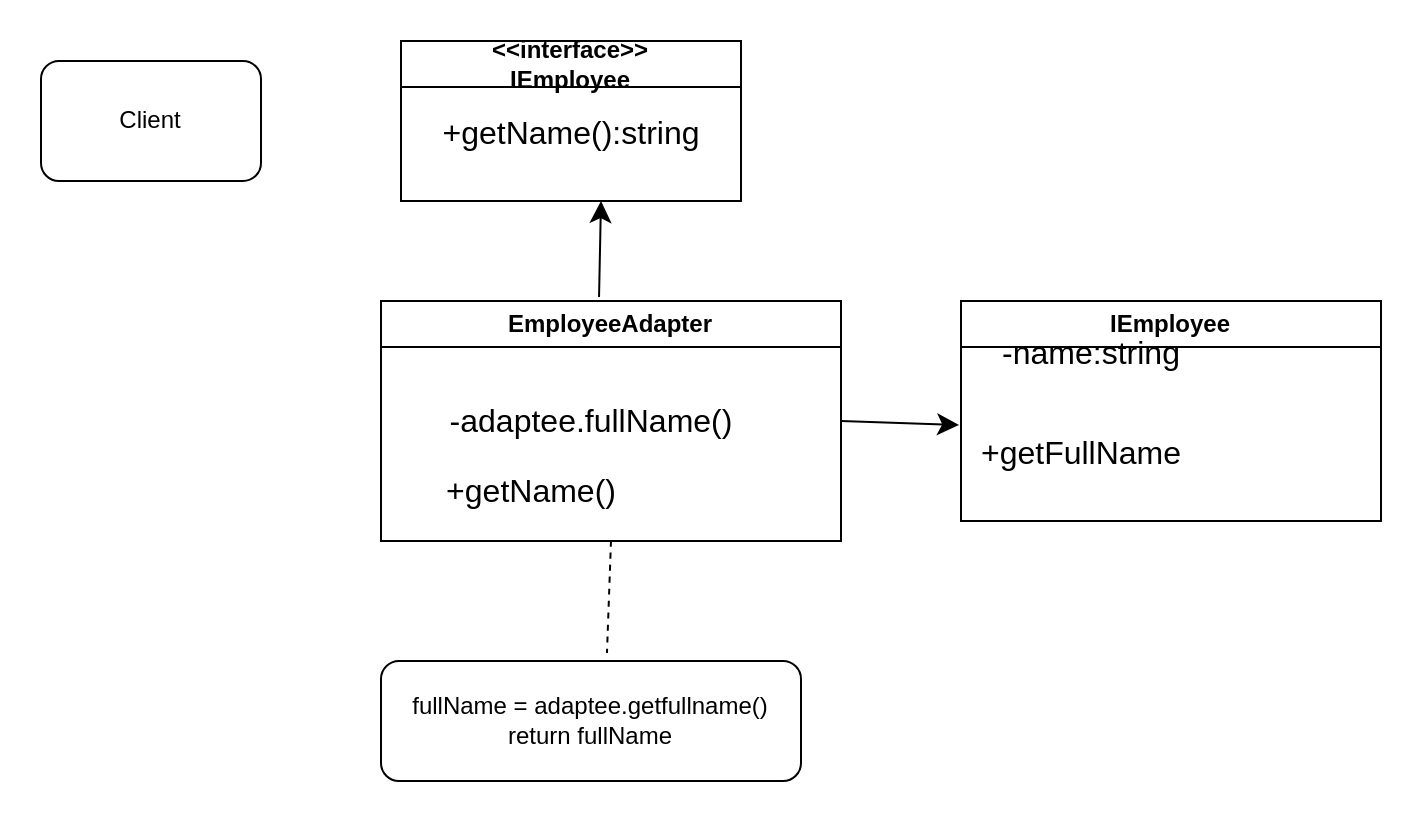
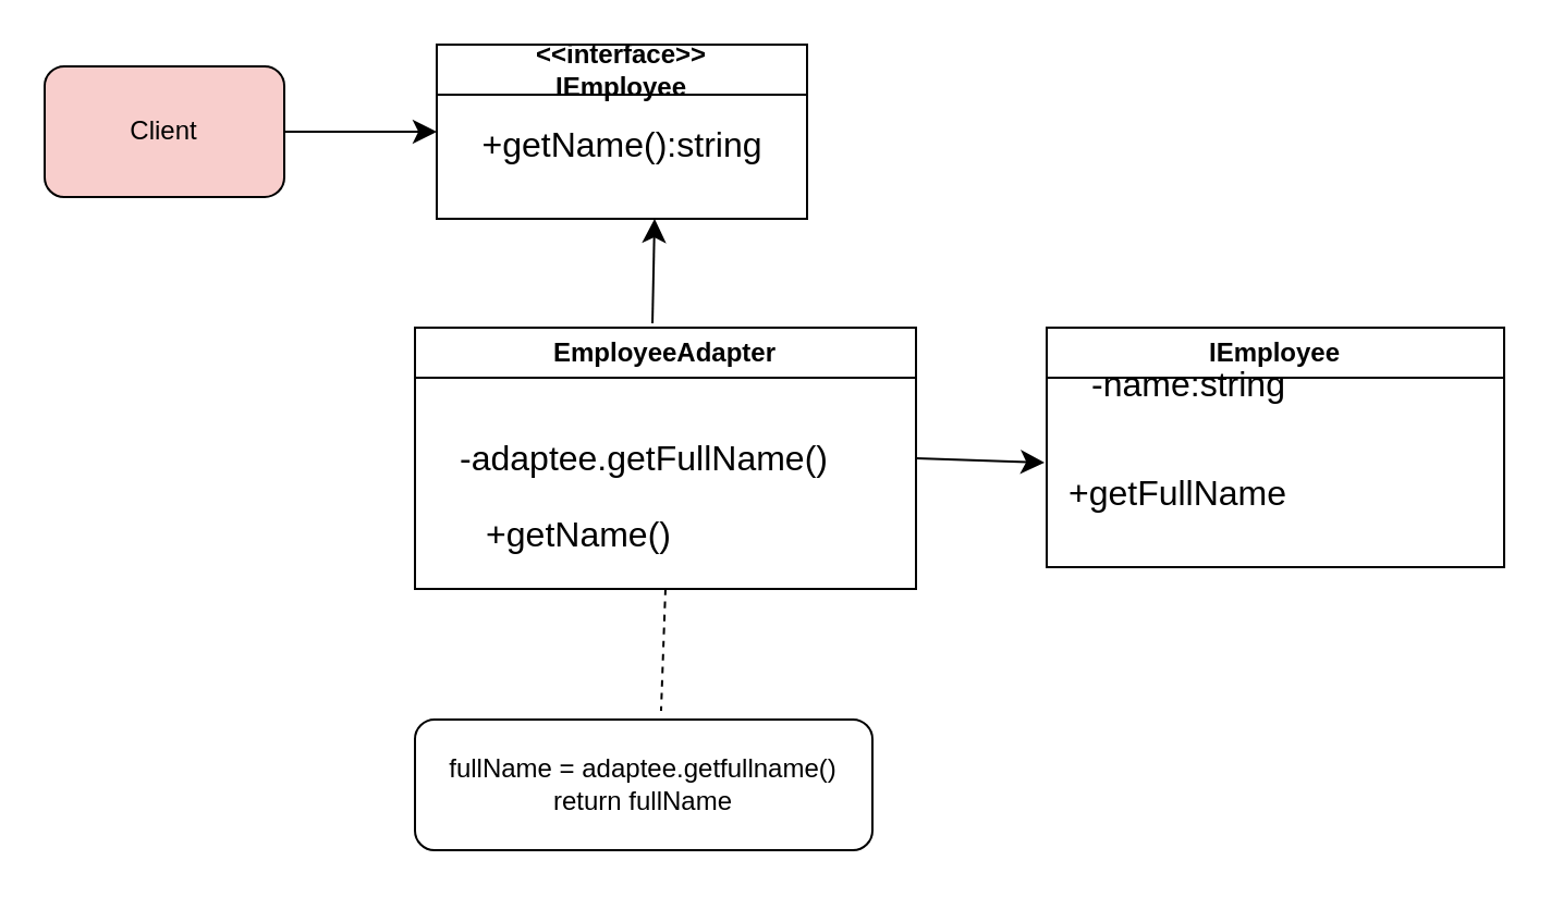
  <mxCell id="0" />
  <mxCell id="1" parent="0" />
- <mxCell id="3" value="Client" style="rounded=1;whiteSpace=wrap;html=1;" vertex="1" parent="1"><mxGeometry x="20" y="30" width="110" height="60" as="geometry" /></mxCell>
+ <mxCell id="2" style="edgeStyle=none;curved=1;rounded=0;orthogonalLoop=1;jettySize=auto;html=1;exitX=1;exitY=0.5;exitDx=0;exitDy=0;entryX=0;entryY=0.5;entryDx=0;entryDy=0;fontSize=12;startSize=8;endSize=8;" edge="1" parent="1" source="3" target="4"><mxGeometry relative="1" as="geometry" /></mxCell>
+ <mxCell id="3" value="Client" style="rounded=1;whiteSpace=wrap;html=1;fillColor=#f8cecc;" vertex="1" parent="1"><mxGeometry x="20" y="30" width="110" height="60" as="geometry" /></mxCell>
  <mxCell id="4" value="&amp;lt;&amp;lt;interface&amp;gt;&amp;gt;&lt;div&gt;IEmployee&lt;/div&gt;" style="swimlane;whiteSpace=wrap;html=1;" vertex="1" parent="1"><mxGeometry x="200" y="20" width="170" height="80" as="geometry" /></mxCell>
  <mxCell id="5" value="+getName():string" style="text;html=1;align=center;verticalAlign=middle;resizable=0;points=[];autosize=1;strokeColor=none;fillColor=none;fontSize=16;" vertex="1" parent="4"><mxGeometry x="10" y="31" width="150" height="30" as="geometry" /></mxCell>
  <mxCell id="6" value="EmployeeAdapter" style="swimlane;whiteSpace=wrap;html=1;" vertex="1" parent="1"><mxGeometry x="190" y="150" width="230" height="120" as="geometry" /></mxCell>
- <mxCell id="7" value="-adaptee.fullName()" style="text;html=1;align=center;verticalAlign=middle;resizable=0;points=[];autosize=1;strokeColor=none;fillColor=none;fontSize=16;" vertex="1" parent="6"><mxGeometry x="10" y="45" width="190" height="30" as="geometry" /></mxCell>
+ <mxCell id="7" value="-adaptee.getFullName()" style="text;html=1;align=center;verticalAlign=middle;resizable=0;points=[];autosize=1;strokeColor=none;fillColor=none;fontSize=16;" vertex="1" parent="6"><mxGeometry x="10" y="45" width="190" height="30" as="geometry" /></mxCell>
  <mxCell id="8" value="+getName()" style="text;html=1;align=center;verticalAlign=middle;resizable=0;points=[];autosize=1;strokeColor=none;fillColor=none;fontSize=16;" vertex="1" parent="6"><mxGeometry x="20" y="80" width="110" height="30" as="geometry" /></mxCell>
  <mxCell id="9" value="IEmployee" style="swimlane;whiteSpace=wrap;html=1;" vertex="1" parent="1"><mxGeometry x="480" y="150" width="210" height="110" as="geometry" /></mxCell>
  <mxCell id="10" value="-name:string" style="text;html=1;align=center;verticalAlign=middle;resizable=0;points=[];autosize=1;strokeColor=none;fillColor=none;fontSize=16;" vertex="1" parent="9"><mxGeometry x="10" y="11" width="110" height="30" as="geometry" /></mxCell>
  <mxCell id="11" value="+getFullName" style="text;html=1;align=center;verticalAlign=middle;resizable=0;points=[];autosize=1;strokeColor=none;fillColor=none;fontSize=16;" vertex="1" parent="9"><mxGeometry y="61" width="120" height="30" as="geometry" /></mxCell>
  <mxCell id="12" value="fullName = adaptee.getfullname()&lt;div&gt;return fullName&lt;/div&gt;" style="whiteSpace=wrap;html=1;rounded=1;" vertex="1" parent="1"><mxGeometry x="190" y="330" width="210" height="60" as="geometry" /></mxCell>
  <mxCell id="13" value="" style="endArrow=classic;html=1;rounded=0;fontSize=12;startSize=8;endSize=8;curved=1;exitX=0.474;exitY=-0.017;exitDx=0;exitDy=0;exitPerimeter=0;" edge="1" parent="1" source="6"><mxGeometry width="50" height="50" relative="1" as="geometry"><mxPoint x="650" y="290" as="sourcePoint" /><mxPoint x="300" y="100" as="targetPoint" /></mxGeometry></mxCell>
  <mxCell id="14" value="" style="endArrow=classic;html=1;rounded=0;fontSize=12;startSize=8;endSize=8;curved=1;exitX=1;exitY=0.5;exitDx=0;exitDy=0;entryX=-0.008;entryY=0.033;entryDx=0;entryDy=0;entryPerimeter=0;" edge="1" parent="1" source="6" target="11"><mxGeometry width="50" height="50" relative="1" as="geometry"><mxPoint x="650" y="290" as="sourcePoint" /><mxPoint x="700" y="240" as="targetPoint" /></mxGeometry></mxCell>
  <mxCell id="15" value="" style="endArrow=none;dashed=1;html=1;rounded=0;fontSize=12;startSize=8;endSize=8;curved=1;exitX=0.5;exitY=1;exitDx=0;exitDy=0;entryX=0.538;entryY=-0.067;entryDx=0;entryDy=0;entryPerimeter=0;" edge="1" parent="1" source="6" target="12"><mxGeometry width="50" height="50" relative="1" as="geometry"><mxPoint x="650" y="290" as="sourcePoint" /><mxPoint x="700" y="240" as="targetPoint" /></mxGeometry></mxCell>
